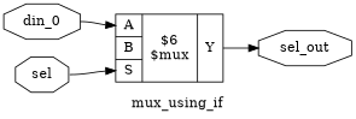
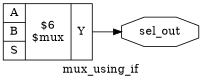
  digraph {
    label=mux_using_if
    rankdir=LR
    remincross=true
    node [color=black fontcolor=black shape=octagon]
    edge [color=black tailport=e]
-   n1 [label=din_0]
    n2 [label="{{<p6> A|<p7> B|<p8> S}|$6\n$mux|{<p9> Y}}" shape=record color="" fontcolor=""]
    n3 [label=sel_out]
-   n4 [label=sel]
-   n1 -> n2 [headport="p6:w"]
    n2 -> n3 [headport=w tailport="p9:e"]
-   n4 -> n2 [headport="p8:w"]
  }
